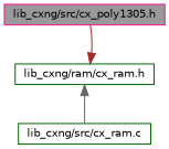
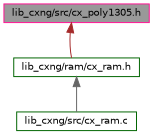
  digraph {
    node [color=darkgreen fillcolor=white fontname=Helvetica fontsize=10 shape=box style=filled]
    edge [dir=back fontname=Helvetica fontsize=10 labelfontname=Helvetica labelfontsize=10 style=solid]
    n1 [color=deeppink fillcolor=grey60 fontcolor=black height=0.2 label="lib_cxng/src/cx_poly1305.h" width=0.4]
    n2 [height=0.2 label="lib_cxng/ram/cx_ram.h" width=0.4]
    n3 [height=0.2 label="lib_cxng/src/cx_ram.c" width=0.4]
-   n2 -> n1 [color=brown]
+   n1 -> n2 [color=brown]
    n2 -> n3 [color=gray40]
  }
